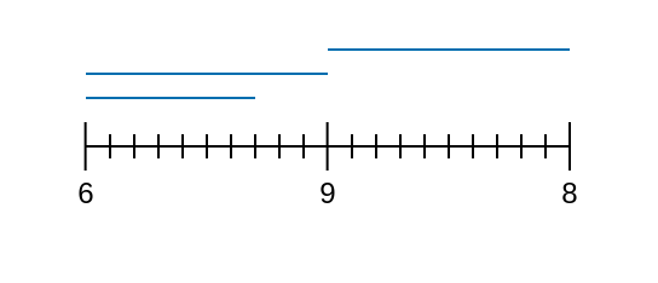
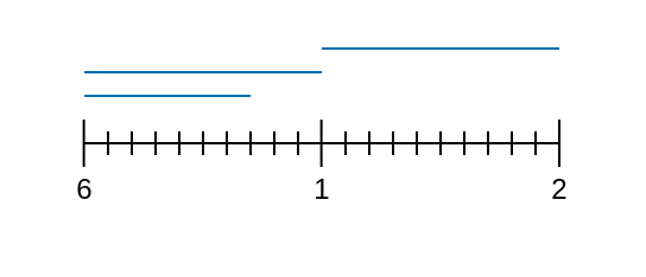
  <mxCell id="0" />
  <mxCell id="1" parent="0" />
  <mxCell id="2" value="" style="endArrow=none;html=1;" edge="1" parent="1"><mxGeometry width="50" height="50" relative="1" as="geometry"><mxPoint x="35" y="60" as="sourcePoint" /><mxPoint x="235" y="60" as="targetPoint" /></mxGeometry></mxCell>
  <mxCell id="3" value="6" style="text;html=1;align=center;verticalAlign=middle;resizable=0;points=[];autosize=1;strokeColor=none;fillColor=none;" vertex="1" parent="1"><mxGeometry x="20" y="65" width="30" height="30" as="geometry" /></mxCell>
- <mxCell id="4" value="9" style="text;html=1;align=center;verticalAlign=middle;resizable=0;points=[];autosize=1;strokeColor=none;fillColor=none;" vertex="1" parent="1"><mxGeometry x="120" y="65" width="30" height="30" as="geometry" /></mxCell>
+ <mxCell id="4" value="1" style="text;html=1;align=center;verticalAlign=middle;resizable=0;points=[];autosize=1;strokeColor=none;fillColor=none;" vertex="1" parent="1"><mxGeometry x="120" y="65" width="30" height="30" as="geometry" /></mxCell>
  <mxCell id="5" value="" style="endArrow=none;html=1;" edge="1" parent="1"><mxGeometry width="50" height="50" relative="1" as="geometry"><mxPoint x="34.81" y="70" as="sourcePoint" /><mxPoint x="34.81" y="50" as="targetPoint" /></mxGeometry></mxCell>
  <mxCell id="6" value="" style="endArrow=none;html=1;" edge="1" parent="1"><mxGeometry width="50" height="50" relative="1" as="geometry"><mxPoint x="134.81" y="70" as="sourcePoint" /><mxPoint x="134.81" y="50" as="targetPoint" /></mxGeometry></mxCell>
  <mxCell id="7" value="" style="endArrow=none;html=1;" edge="1" parent="1"><mxGeometry width="50" height="50" relative="1" as="geometry"><mxPoint x="235" y="70" as="sourcePoint" /><mxPoint x="235" y="50" as="targetPoint" /></mxGeometry></mxCell>
- <mxCell id="8" value="8" style="text;html=1;align=center;verticalAlign=middle;resizable=0;points=[];autosize=1;strokeColor=none;fillColor=none;" vertex="1" parent="1"><mxGeometry x="220" y="65" width="30" height="30" as="geometry" /></mxCell>
+ <mxCell id="8" value="2" style="text;html=1;align=center;verticalAlign=middle;resizable=0;points=[];autosize=1;strokeColor=none;fillColor=none;" vertex="1" parent="1"><mxGeometry x="220" y="65" width="30" height="30" as="geometry" /></mxCell>
  <mxCell id="9" value="" style="endArrow=none;html=1;startSize=0;endSize=0;jumpSize=0;spacing=0;" edge="1" parent="1"><mxGeometry width="50" height="50" relative="1" as="geometry"><mxPoint x="45" y="65" as="sourcePoint" /><mxPoint x="45" y="55" as="targetPoint" /></mxGeometry></mxCell>
  <mxCell id="10" value="" style="endArrow=none;html=1;startSize=0;endSize=0;jumpSize=0;spacing=0;" edge="1" parent="1"><mxGeometry width="50" height="50" relative="1" as="geometry"><mxPoint x="55" y="65" as="sourcePoint" /><mxPoint x="55" y="55" as="targetPoint" /></mxGeometry></mxCell>
  <mxCell id="11" value="" style="endArrow=none;html=1;startSize=0;endSize=0;jumpSize=0;spacing=0;" edge="1" parent="1"><mxGeometry width="50" height="50" relative="1" as="geometry"><mxPoint x="65" y="65" as="sourcePoint" /><mxPoint x="65" y="55" as="targetPoint" /></mxGeometry></mxCell>
  <mxCell id="12" value="" style="endArrow=none;html=1;startSize=0;endSize=0;jumpSize=0;spacing=0;" edge="1" parent="1"><mxGeometry width="50" height="50" relative="1" as="geometry"><mxPoint x="75" y="65" as="sourcePoint" /><mxPoint x="75" y="55" as="targetPoint" /></mxGeometry></mxCell>
  <mxCell id="13" value="" style="endArrow=none;html=1;startSize=0;endSize=0;jumpSize=0;spacing=0;" edge="1" parent="1"><mxGeometry width="50" height="50" relative="1" as="geometry"><mxPoint x="85" y="65" as="sourcePoint" /><mxPoint x="85" y="55" as="targetPoint" /></mxGeometry></mxCell>
  <mxCell id="14" value="" style="endArrow=none;html=1;startSize=0;endSize=0;jumpSize=0;spacing=0;" edge="1" parent="1"><mxGeometry width="50" height="50" relative="1" as="geometry"><mxPoint x="95" y="65" as="sourcePoint" /><mxPoint x="95" y="55" as="targetPoint" /></mxGeometry></mxCell>
  <mxCell id="15" value="" style="endArrow=none;html=1;startSize=0;endSize=0;jumpSize=0;spacing=0;" edge="1" parent="1"><mxGeometry width="50" height="50" relative="1" as="geometry"><mxPoint x="105" y="65" as="sourcePoint" /><mxPoint x="105" y="55" as="targetPoint" /></mxGeometry></mxCell>
  <mxCell id="16" value="" style="endArrow=none;html=1;startSize=0;endSize=0;jumpSize=0;spacing=0;" edge="1" parent="1"><mxGeometry width="50" height="50" relative="1" as="geometry"><mxPoint x="115" y="65" as="sourcePoint" /><mxPoint x="115" y="55" as="targetPoint" /></mxGeometry></mxCell>
  <mxCell id="17" value="" style="endArrow=none;html=1;startSize=0;endSize=0;jumpSize=0;spacing=0;" edge="1" parent="1"><mxGeometry width="50" height="50" relative="1" as="geometry"><mxPoint x="125" y="65" as="sourcePoint" /><mxPoint x="125" y="55" as="targetPoint" /></mxGeometry></mxCell>
  <mxCell id="18" value="" style="endArrow=none;html=1;startSize=0;endSize=0;jumpSize=0;spacing=0;" edge="1" parent="1"><mxGeometry width="50" height="50" relative="1" as="geometry"><mxPoint x="145" y="65" as="sourcePoint" /><mxPoint x="145" y="55" as="targetPoint" /></mxGeometry></mxCell>
  <mxCell id="19" value="" style="endArrow=none;html=1;startSize=0;endSize=0;jumpSize=0;spacing=0;" edge="1" parent="1"><mxGeometry width="50" height="50" relative="1" as="geometry"><mxPoint x="155" y="65" as="sourcePoint" /><mxPoint x="155" y="55" as="targetPoint" /></mxGeometry></mxCell>
  <mxCell id="20" value="" style="endArrow=none;html=1;startSize=0;endSize=0;jumpSize=0;spacing=0;" edge="1" parent="1"><mxGeometry width="50" height="50" relative="1" as="geometry"><mxPoint x="165" y="65" as="sourcePoint" /><mxPoint x="165" y="55" as="targetPoint" /></mxGeometry></mxCell>
  <mxCell id="21" value="" style="endArrow=none;html=1;startSize=0;endSize=0;jumpSize=0;spacing=0;" edge="1" parent="1"><mxGeometry width="50" height="50" relative="1" as="geometry"><mxPoint x="175" y="65" as="sourcePoint" /><mxPoint x="175" y="55" as="targetPoint" /></mxGeometry></mxCell>
  <mxCell id="22" value="" style="endArrow=none;html=1;startSize=0;endSize=0;jumpSize=0;spacing=0;" edge="1" parent="1"><mxGeometry width="50" height="50" relative="1" as="geometry"><mxPoint x="185" y="65" as="sourcePoint" /><mxPoint x="185" y="55" as="targetPoint" /></mxGeometry></mxCell>
  <mxCell id="23" value="" style="endArrow=none;html=1;startSize=0;endSize=0;jumpSize=0;spacing=0;" edge="1" parent="1"><mxGeometry width="50" height="50" relative="1" as="geometry"><mxPoint x="195" y="65" as="sourcePoint" /><mxPoint x="195" y="55" as="targetPoint" /></mxGeometry></mxCell>
  <mxCell id="24" value="" style="endArrow=none;html=1;startSize=0;endSize=0;jumpSize=0;spacing=0;" edge="1" parent="1"><mxGeometry width="50" height="50" relative="1" as="geometry"><mxPoint x="205" y="65" as="sourcePoint" /><mxPoint x="205" y="55" as="targetPoint" /></mxGeometry></mxCell>
  <mxCell id="25" value="" style="endArrow=none;html=1;startSize=0;endSize=0;jumpSize=0;spacing=0;" edge="1" parent="1"><mxGeometry width="50" height="50" relative="1" as="geometry"><mxPoint x="215" y="65" as="sourcePoint" /><mxPoint x="215" y="55" as="targetPoint" /></mxGeometry></mxCell>
  <mxCell id="26" value="" style="endArrow=none;html=1;startSize=0;endSize=0;jumpSize=0;spacing=0;" edge="1" parent="1"><mxGeometry width="50" height="50" relative="1" as="geometry"><mxPoint x="225" y="65" as="sourcePoint" /><mxPoint x="225" y="55" as="targetPoint" /></mxGeometry></mxCell>
  <mxCell id="27" value="" style="endArrow=none;html=1;startSize=0;endSize=0;jumpSize=0;fillColor=#1ba1e2;strokeColor=#006EAF;" edge="1" parent="1"><mxGeometry width="50" height="50" relative="1" as="geometry"><mxPoint x="35" y="40" as="sourcePoint" /><mxPoint x="105" y="40" as="targetPoint" /></mxGeometry></mxCell>
  <mxCell id="28" value="" style="endArrow=none;html=1;startSize=0;endSize=0;jumpSize=0;fillColor=#1ba1e2;strokeColor=#006EAF;" edge="1" parent="1"><mxGeometry width="50" height="50" relative="1" as="geometry"><mxPoint x="35" y="30" as="sourcePoint" /><mxPoint x="135" y="30" as="targetPoint" /></mxGeometry></mxCell>
  <mxCell id="29" value="" style="endArrow=none;html=1;startSize=0;endSize=0;jumpSize=0;fillColor=#1ba1e2;strokeColor=#006EAF;" edge="1" parent="1"><mxGeometry width="50" height="50" relative="1" as="geometry"><mxPoint x="135" y="20" as="sourcePoint" /><mxPoint x="235" y="20" as="targetPoint" /></mxGeometry></mxCell>
